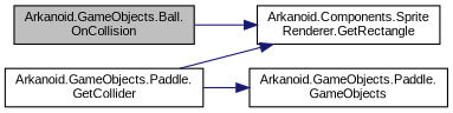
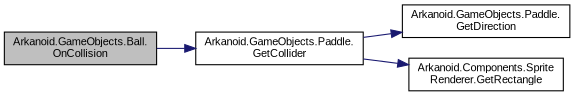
  digraph {
    fontname="Liberation Sans"
    rankdir=LR
    node [color=black fillcolor=white fontname="Liberation Sans" fontsize=10 shape=record style=filled]
    edge [color=midnightblue fontname="Liberation Sans" fontsize=10 labelfontname=Helvetica labelfontsize=10 style=solid]
    n1 [fillcolor=grey75 fontcolor=black height=0.2 label="Arkanoid.GameObjects.Ball.\lOnCollision" width=0.4]
    n2 [height=0.2 label="Arkanoid.GameObjects.Paddle.\lGetCollider" width=0.4]
-   n3 [height=0.2 label="Arkanoid.GameObjects.Paddle.\lGameObjects" width=0.4]
+   n3 [height=0.2 label="Arkanoid.GameObjects.Paddle.\lGetDirection" width=0.4]
    n4 [height=0.2 label="Arkanoid.Components.Sprite\lRenderer.GetRectangle" width=0.4]
-   n1 -> n4
+   n1 -> n2
    n2 -> n3
    n2 -> n4
  }
